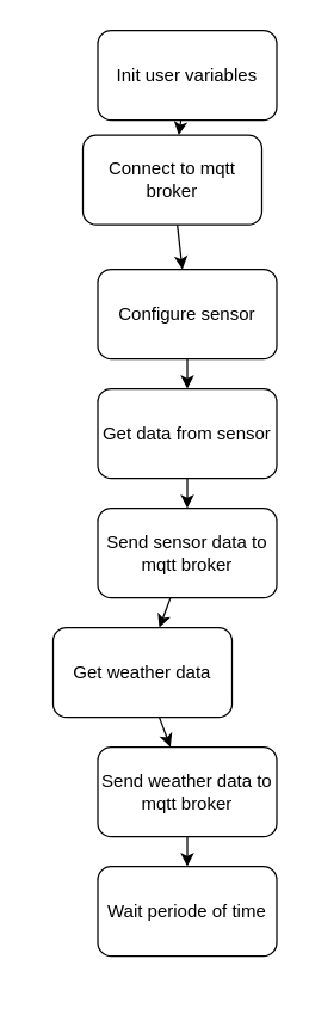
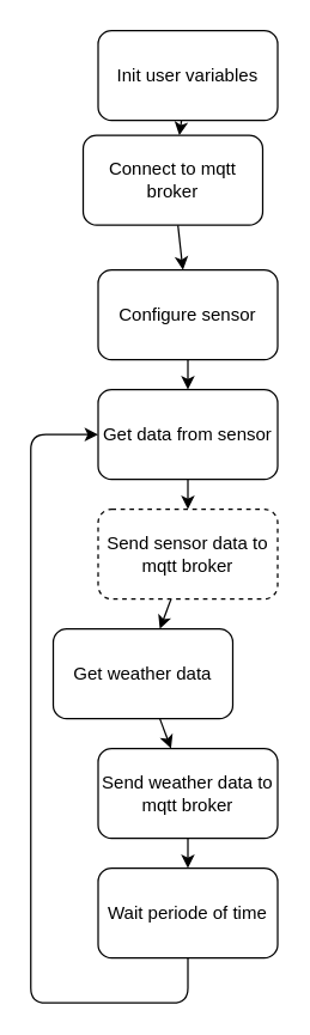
  <mxCell id="0" />
  <mxCell id="1" parent="0" />
  <mxCell id="2" value="" style="edgeStyle=none;html=1;" edge="1" parent="1" source="3" target="5"><mxGeometry relative="1" as="geometry" /></mxCell>
  <mxCell id="3" value="Init user variables" style="rounded=1;whiteSpace=wrap;html=1;" vertex="1" parent="1"><mxGeometry x="65" y="20" width="120" height="60" as="geometry" /></mxCell>
  <mxCell id="4" value="" style="edgeStyle=none;html=1;" edge="1" parent="1" source="5" target="7"><mxGeometry relative="1" as="geometry" /></mxCell>
  <mxCell id="5" value="Connect to mqtt broker" style="whiteSpace=wrap;html=1;rounded=1;" vertex="1" parent="1"><mxGeometry x="55" y="90" width="120" height="60" as="geometry" /></mxCell>
  <mxCell id="6" style="edgeStyle=none;html=1;exitX=0.5;exitY=1;exitDx=0;exitDy=0;entryX=0.5;entryY=0;entryDx=0;entryDy=0;" edge="1" parent="1" source="7" target="9"><mxGeometry relative="1" as="geometry" /></mxCell>
  <mxCell id="7" value="Configure sensor" style="whiteSpace=wrap;html=1;rounded=1;" vertex="1" parent="1"><mxGeometry x="65" y="180" width="120" height="60" as="geometry" /></mxCell>
  <mxCell id="8" value="" style="edgeStyle=none;html=1;" edge="1" parent="1" source="9" target="11"><mxGeometry relative="1" as="geometry" /></mxCell>
  <mxCell id="9" value="Get data from sensor" style="whiteSpace=wrap;html=1;rounded=1;" vertex="1" parent="1"><mxGeometry x="65" y="260" width="120" height="60" as="geometry" /></mxCell>
  <mxCell id="10" value="" style="edgeStyle=none;html=1;" edge="1" parent="1" source="11" target="13"><mxGeometry relative="1" as="geometry" /></mxCell>
- <mxCell id="11" value="Send sensor data to mqtt broker" style="whiteSpace=wrap;html=1;rounded=1;" vertex="1" parent="1"><mxGeometry x="65" y="340" width="120" height="60" as="geometry" /></mxCell>
+ <mxCell id="11" value="Send sensor data to mqtt broker" style="whiteSpace=wrap;html=1;rounded=1;dashed=1;" vertex="1" parent="1"><mxGeometry x="65" y="340" width="120" height="60" as="geometry" /></mxCell>
  <mxCell id="12" value="" style="edgeStyle=none;html=1;" edge="1" parent="1" source="13" target="16"><mxGeometry relative="1" as="geometry" /></mxCell>
  <mxCell id="13" value="Get weather data" style="whiteSpace=wrap;html=1;rounded=1;" vertex="1" parent="1"><mxGeometry x="35" y="420" width="120" height="60" as="geometry" /></mxCell>
+ <mxCell id="14" style="edgeStyle=none;html=1;exitX=0.5;exitY=1;exitDx=0;exitDy=0;entryX=0;entryY=0.5;entryDx=0;entryDy=0;" edge="1" parent="1" source="17" target="9"><mxGeometry relative="1" as="geometry"><mxPoint x="125" y="250" as="targetPoint" /><Array as="points"><mxPoint x="125" y="670" /><mxPoint x="20" y="670" /><mxPoint x="20" y="290" /></Array></mxGeometry></mxCell>
  <mxCell id="15" style="edgeStyle=none;html=1;exitX=0.5;exitY=1;exitDx=0;exitDy=0;entryX=0.5;entryY=0;entryDx=0;entryDy=0;" edge="1" parent="1" source="16" target="17"><mxGeometry relative="1" as="geometry" /></mxCell>
  <mxCell id="16" value="Send weather data to mqtt broker" style="whiteSpace=wrap;html=1;rounded=1;" vertex="1" parent="1"><mxGeometry x="65" y="500" width="120" height="60" as="geometry" /></mxCell>
  <mxCell id="17" value="Wait periode of time" style="rounded=1;whiteSpace=wrap;html=1;" vertex="1" parent="1"><mxGeometry x="65" y="580" width="120" height="60" as="geometry" /></mxCell>
